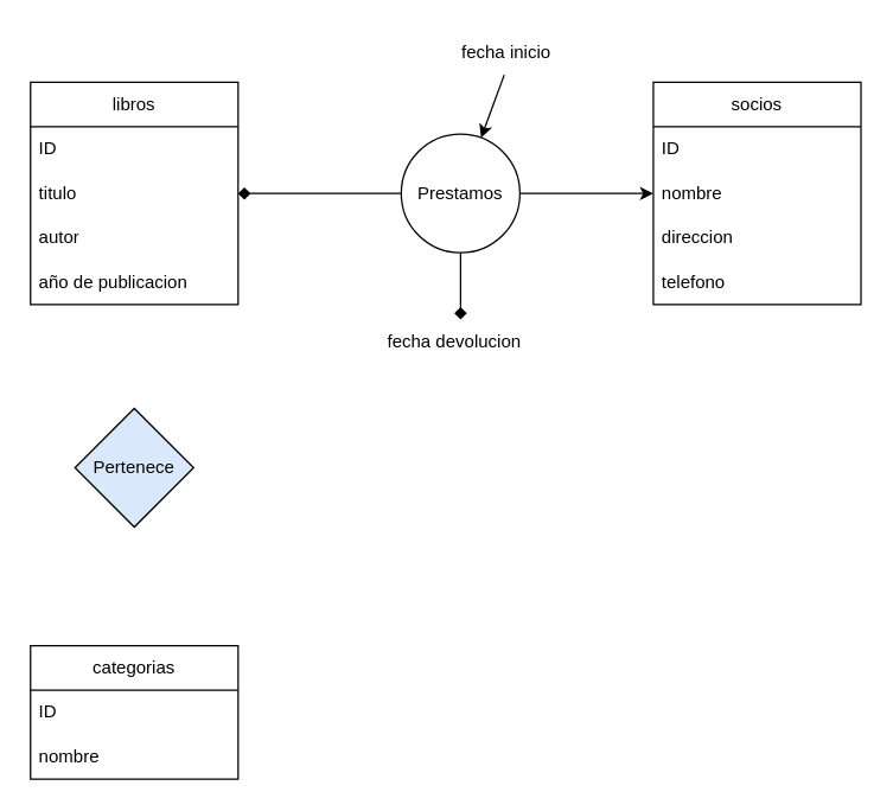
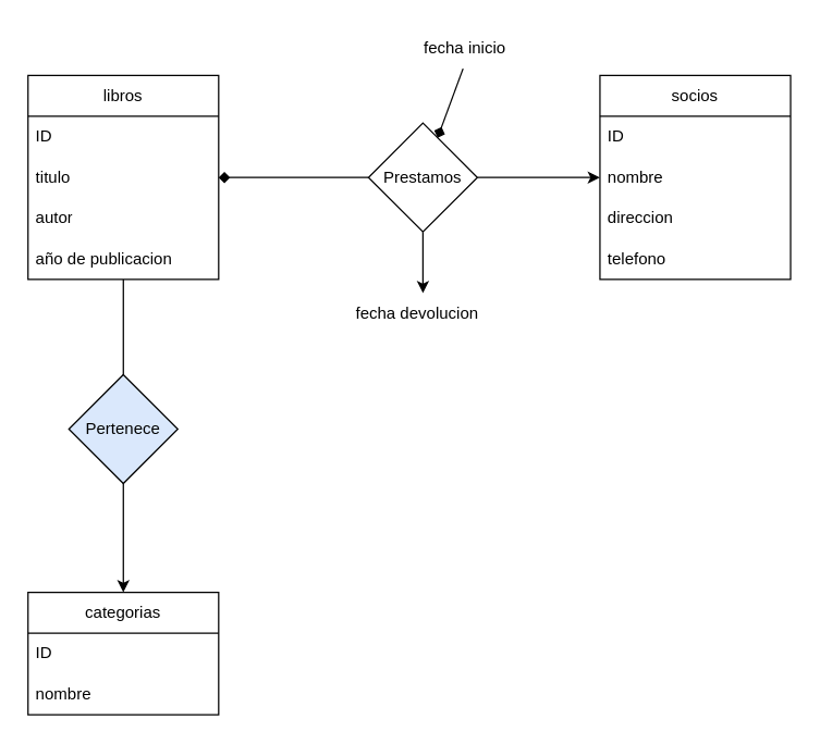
  <mxCell id="0" />
  <mxCell id="1" parent="0" />
+ <mxCell id="2" style="edgeStyle=none;html=1;" edge="1" parent="1" source="3" target="8"><mxGeometry relative="1" as="geometry" /></mxCell>
  <mxCell id="3" value="libros" style="swimlane;fontStyle=0;childLayout=stackLayout;horizontal=1;startSize=30;horizontalStack=0;resizeParent=1;resizeParentMax=0;resizeLast=0;collapsible=1;marginBottom=0;whiteSpace=wrap;html=1;" vertex="1" parent="1"><mxGeometry x="20" y="55" width="140" height="150" as="geometry" /></mxCell>
  <mxCell id="4" value="ID" style="text;strokeColor=none;fillColor=none;align=left;verticalAlign=middle;spacingLeft=4;spacingRight=4;overflow=hidden;points=[[0,0.5],[1,0.5]];portConstraint=eastwest;rotatable=0;whiteSpace=wrap;html=1;" vertex="1" parent="3"><mxGeometry y="30" width="140" height="30" as="geometry" /></mxCell>
  <mxCell id="5" value="titulo" style="text;strokeColor=none;fillColor=none;align=left;verticalAlign=middle;spacingLeft=4;spacingRight=4;overflow=hidden;points=[[0,0.5],[1,0.5]];portConstraint=eastwest;rotatable=0;whiteSpace=wrap;html=1;" vertex="1" parent="3"><mxGeometry y="60" width="140" height="30" as="geometry" /></mxCell>
  <mxCell id="6" value="autor" style="text;strokeColor=none;fillColor=none;align=left;verticalAlign=middle;spacingLeft=4;spacingRight=4;overflow=hidden;points=[[0,0.5],[1,0.5]];portConstraint=eastwest;rotatable=0;whiteSpace=wrap;html=1;" vertex="1" parent="3"><mxGeometry y="90" width="140" height="30" as="geometry" /></mxCell>
  <mxCell id="7" value="año de publicacion" style="text;strokeColor=none;fillColor=none;align=left;verticalAlign=middle;spacingLeft=4;spacingRight=4;overflow=hidden;points=[[0,0.5],[1,0.5]];portConstraint=eastwest;rotatable=0;whiteSpace=wrap;html=1;" vertex="1" parent="3"><mxGeometry y="120" width="140" height="30" as="geometry" /></mxCell>
  <mxCell id="8" value="categorias" style="swimlane;fontStyle=0;childLayout=stackLayout;horizontal=1;startSize=30;horizontalStack=0;resizeParent=1;resizeParentMax=0;resizeLast=0;collapsible=1;marginBottom=0;whiteSpace=wrap;html=1;" vertex="1" parent="1"><mxGeometry x="20" y="435" width="140" height="90" as="geometry" /></mxCell>
  <mxCell id="9" value="ID" style="text;strokeColor=none;fillColor=none;align=left;verticalAlign=middle;spacingLeft=4;spacingRight=4;overflow=hidden;points=[[0,0.5],[1,0.5]];portConstraint=eastwest;rotatable=0;whiteSpace=wrap;html=1;" vertex="1" parent="8"><mxGeometry y="30" width="140" height="30" as="geometry" /></mxCell>
  <mxCell id="10" value="nombre" style="text;strokeColor=none;fillColor=none;align=left;verticalAlign=middle;spacingLeft=4;spacingRight=4;overflow=hidden;points=[[0,0.5],[1,0.5]];portConstraint=eastwest;rotatable=0;whiteSpace=wrap;html=1;" vertex="1" parent="8"><mxGeometry y="60" width="140" height="30" as="geometry" /></mxCell>
  <mxCell id="11" value="socios" style="swimlane;fontStyle=0;childLayout=stackLayout;horizontal=1;startSize=30;horizontalStack=0;resizeParent=1;resizeParentMax=0;resizeLast=0;collapsible=1;marginBottom=0;whiteSpace=wrap;html=1;" vertex="1" parent="1"><mxGeometry x="440" y="55" width="140" height="150" as="geometry" /></mxCell>
  <mxCell id="12" value="ID" style="text;strokeColor=none;fillColor=none;align=left;verticalAlign=middle;spacingLeft=4;spacingRight=4;overflow=hidden;points=[[0,0.5],[1,0.5]];portConstraint=eastwest;rotatable=0;whiteSpace=wrap;html=1;" vertex="1" parent="11"><mxGeometry y="30" width="140" height="30" as="geometry" /></mxCell>
  <mxCell id="13" value="nombre" style="text;strokeColor=none;fillColor=none;align=left;verticalAlign=middle;spacingLeft=4;spacingRight=4;overflow=hidden;points=[[0,0.5],[1,0.5]];portConstraint=eastwest;rotatable=0;whiteSpace=wrap;html=1;" vertex="1" parent="11"><mxGeometry y="60" width="140" height="30" as="geometry" /></mxCell>
  <mxCell id="14" value="direccion" style="text;strokeColor=none;fillColor=none;align=left;verticalAlign=middle;spacingLeft=4;spacingRight=4;overflow=hidden;points=[[0,0.5],[1,0.5]];portConstraint=eastwest;rotatable=0;whiteSpace=wrap;html=1;" vertex="1" parent="11"><mxGeometry y="90" width="140" height="30" as="geometry" /></mxCell>
  <mxCell id="15" value="telefono" style="text;strokeColor=none;fillColor=none;align=left;verticalAlign=middle;spacingLeft=4;spacingRight=4;overflow=hidden;points=[[0,0.5],[1,0.5]];portConstraint=eastwest;rotatable=0;whiteSpace=wrap;html=1;" vertex="1" parent="11"><mxGeometry y="120" width="140" height="30" as="geometry" /></mxCell>
  <mxCell id="16" style="edgeStyle=none;html=1;entryX=0;entryY=0.5;entryDx=0;entryDy=0;" edge="1" parent="1" source="19" target="13"><mxGeometry relative="1" as="geometry" /></mxCell>
  <mxCell id="17" style="edgeStyle=none;html=1;endArrow=diamond;" edge="1" parent="1" source="19" target="5"><mxGeometry relative="1" as="geometry" /></mxCell>
- <mxCell id="18" style="edgeStyle=none;html=1;endArrow=diamond;" edge="1" parent="1" source="19" target="22"><mxGeometry relative="1" as="geometry" /></mxCell>
- <mxCell id="19" value="Prestamos" style="ellipse;whiteSpace=wrap;html=1;" vertex="1" parent="1"><mxGeometry x="270" y="90" width="80" height="80" as="geometry" /></mxCell>
- <mxCell id="20" style="edgeStyle=none;html=1;" edge="1" parent="1" source="21" target="19"><mxGeometry relative="1" as="geometry" /></mxCell>
+ <mxCell id="18" style="edgeStyle=none;html=1;" edge="1" parent="1" source="19" target="22"><mxGeometry relative="1" as="geometry" /></mxCell>
+ <mxCell id="19" value="Prestamos" style="rhombus;whiteSpace=wrap;html=1;" vertex="1" parent="1"><mxGeometry x="270" y="90" width="80" height="80" as="geometry" /></mxCell>
+ <mxCell id="20" style="edgeStyle=none;html=1;endArrow=diamond;" edge="1" parent="1" source="21" target="19"><mxGeometry relative="1" as="geometry" /></mxCell>
  <mxCell id="21" value="fecha inicio" style="text;strokeColor=none;fillColor=none;align=left;verticalAlign=middle;spacingLeft=4;spacingRight=4;overflow=hidden;points=[[0,0.5],[1,0.5]];portConstraint=eastwest;rotatable=0;whiteSpace=wrap;html=1;" vertex="1" parent="1"><mxGeometry x="305" y="20" width="80" height="30" as="geometry" /></mxCell>
  <mxCell id="22" value="fecha devolucion" style="text;strokeColor=none;fillColor=none;align=left;verticalAlign=middle;spacingLeft=4;spacingRight=4;overflow=hidden;points=[[0,0.5],[1,0.5]];portConstraint=eastwest;rotatable=0;whiteSpace=wrap;html=1;" vertex="1" parent="1"><mxGeometry x="255" y="215" width="110" height="30" as="geometry" /></mxCell>
  <mxCell id="23" value="Pertenece" style="rhombus;whiteSpace=wrap;html=1;fillColor=#dae8fc;" vertex="1" parent="1"><mxGeometry x="50" y="275" width="80" height="80" as="geometry" /></mxCell>
